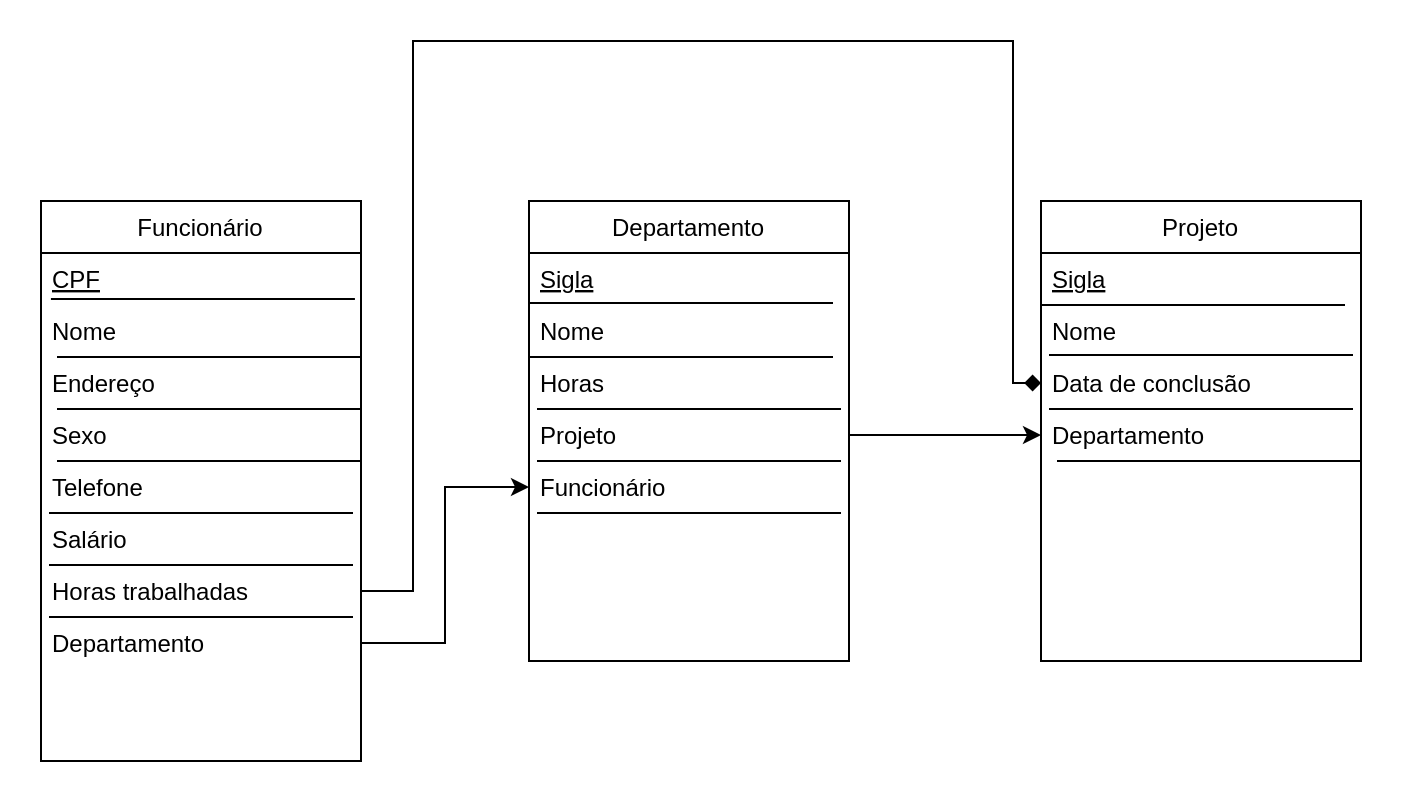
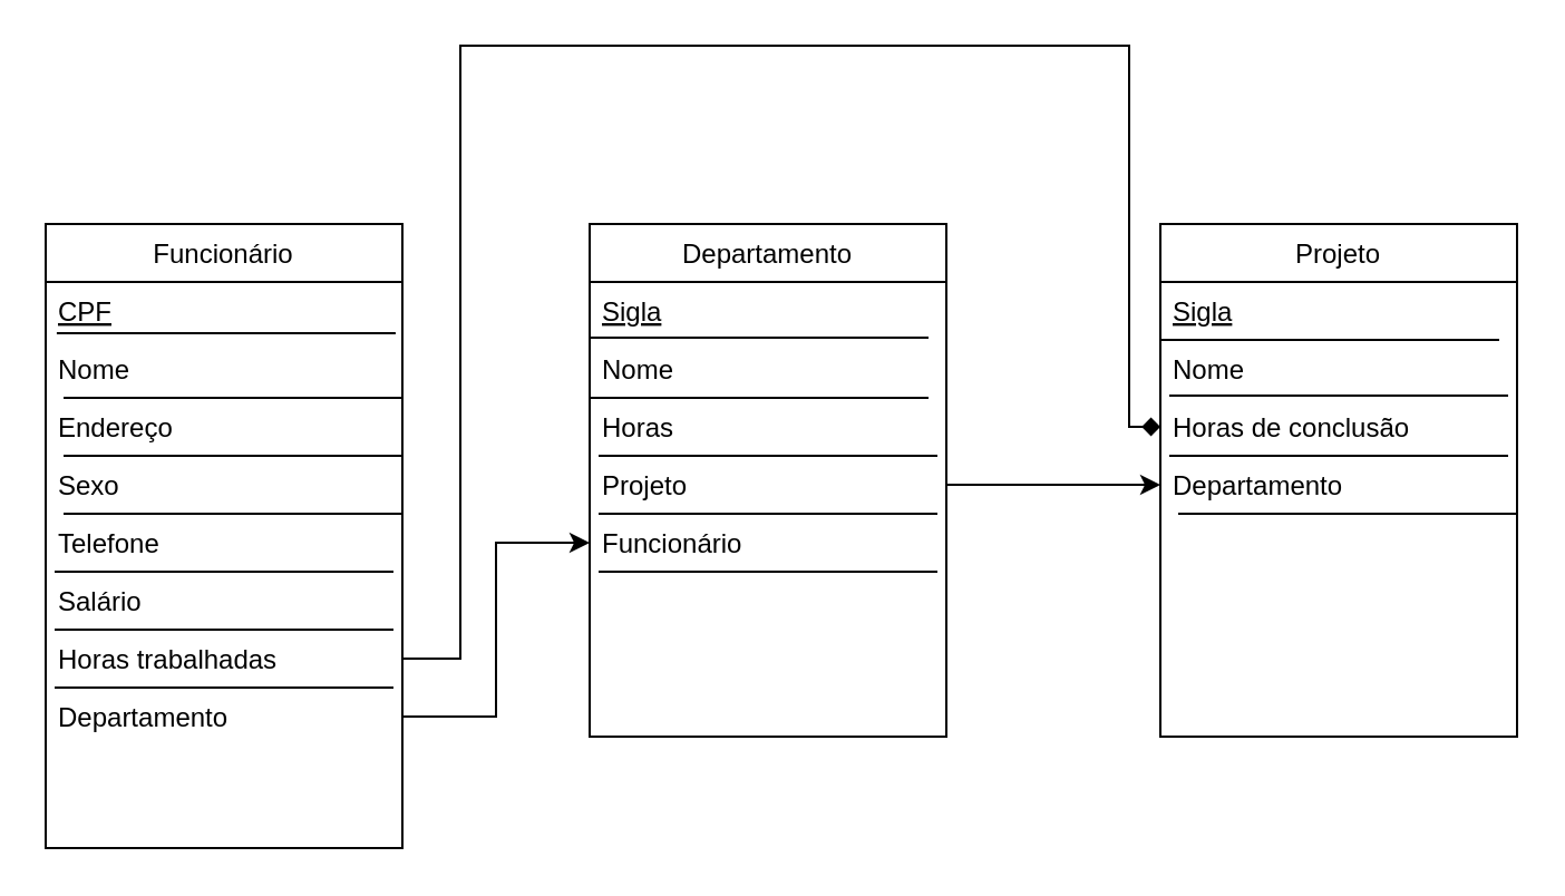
  <mxCell id="0" />
  <mxCell id="1" parent="0" />
  <mxCell id="2" value="Funcionário" style="swimlane;fontStyle=0;align=center;verticalAlign=top;childLayout=stackLayout;horizontal=1;startSize=26;horizontalStack=0;resizeParent=1;resizeLast=0;collapsible=1;marginBottom=0;rounded=0;shadow=0;strokeWidth=1;" parent="1" vertex="1"><mxGeometry x="20" y="100" width="160" height="280" as="geometry"><mxRectangle x="220" y="120" width="160" height="26" as="alternateBounds" /></mxGeometry></mxCell>
  <mxCell id="3" value="CPF" style="text;align=left;verticalAlign=top;spacingLeft=4;spacingRight=4;overflow=hidden;rotatable=0;points=[[0,0.5],[1,0.5]];portConstraint=eastwest;fontStyle=4" parent="2" vertex="1"><mxGeometry y="26" width="160" height="26" as="geometry" /></mxCell>
  <mxCell id="4" value="Nome" style="text;align=left;verticalAlign=top;spacingLeft=4;spacingRight=4;overflow=hidden;rotatable=0;points=[[0,0.5],[1,0.5]];portConstraint=eastwest;rounded=0;shadow=0;html=0;" parent="2" vertex="1"><mxGeometry y="52" width="160" height="26" as="geometry" /></mxCell>
  <mxCell id="5" value="" style="endArrow=none;html=1;rounded=0;exitX=0.031;exitY=-0.115;exitDx=0;exitDy=0;exitPerimeter=0;entryX=0.981;entryY=-0.115;entryDx=0;entryDy=0;entryPerimeter=0;" edge="1" parent="2"><mxGeometry width="50" height="50" relative="1" as="geometry"><mxPoint x="8.0" y="78" as="sourcePoint" /><mxPoint x="160.0" y="78" as="targetPoint" /></mxGeometry></mxCell>
  <mxCell id="6" value="Endereço" style="text;align=left;verticalAlign=top;spacingLeft=4;spacingRight=4;overflow=hidden;rotatable=0;points=[[0,0.5],[1,0.5]];portConstraint=eastwest;rounded=0;shadow=0;html=0;" parent="2" vertex="1"><mxGeometry y="78" width="160" height="26" as="geometry" /></mxCell>
  <mxCell id="7" value="" style="endArrow=none;html=1;rounded=0;exitX=0.031;exitY=-0.115;exitDx=0;exitDy=0;exitPerimeter=0;entryX=0.981;entryY=-0.115;entryDx=0;entryDy=0;entryPerimeter=0;" edge="1" parent="2"><mxGeometry width="50" height="50" relative="1" as="geometry"><mxPoint x="8.0" y="104" as="sourcePoint" /><mxPoint x="160.0" y="104" as="targetPoint" /></mxGeometry></mxCell>
  <mxCell id="8" value="Sexo" style="text;align=left;verticalAlign=top;spacingLeft=4;spacingRight=4;overflow=hidden;rotatable=0;points=[[0,0.5],[1,0.5]];portConstraint=eastwest;rounded=0;shadow=0;html=0;" vertex="1" parent="2"><mxGeometry y="104" width="160" height="26" as="geometry" /></mxCell>
  <mxCell id="9" value="" style="endArrow=none;html=1;rounded=0;exitX=0.031;exitY=-0.115;exitDx=0;exitDy=0;exitPerimeter=0;entryX=0.981;entryY=-0.115;entryDx=0;entryDy=0;entryPerimeter=0;" edge="1" parent="2"><mxGeometry width="50" height="50" relative="1" as="geometry"><mxPoint x="8.0" y="130" as="sourcePoint" /><mxPoint x="160.0" y="130" as="targetPoint" /></mxGeometry></mxCell>
  <mxCell id="10" value="Telefone" style="text;align=left;verticalAlign=top;spacingLeft=4;spacingRight=4;overflow=hidden;rotatable=0;points=[[0,0.5],[1,0.5]];portConstraint=eastwest;rounded=0;shadow=0;html=0;" vertex="1" parent="2"><mxGeometry y="130" width="160" height="26" as="geometry" /></mxCell>
  <mxCell id="11" value="" style="endArrow=none;html=1;rounded=0;exitX=0.031;exitY=-0.115;exitDx=0;exitDy=0;exitPerimeter=0;entryX=0.981;entryY=-0.115;entryDx=0;entryDy=0;entryPerimeter=0;" edge="1" parent="2"><mxGeometry width="50" height="50" relative="1" as="geometry"><mxPoint x="4.0" y="156" as="sourcePoint" /><mxPoint x="156.0" y="156" as="targetPoint" /></mxGeometry></mxCell>
  <mxCell id="12" value="Salário" style="text;align=left;verticalAlign=top;spacingLeft=4;spacingRight=4;overflow=hidden;rotatable=0;points=[[0,0.5],[1,0.5]];portConstraint=eastwest;rounded=0;shadow=0;html=0;" vertex="1" parent="2"><mxGeometry y="156" width="160" height="26" as="geometry" /></mxCell>
  <mxCell id="13" value="" style="endArrow=none;html=1;rounded=0;exitX=0.031;exitY=-0.115;exitDx=0;exitDy=0;exitPerimeter=0;entryX=0.981;entryY=-0.115;entryDx=0;entryDy=0;entryPerimeter=0;" edge="1" parent="2" source="4" target="4"><mxGeometry width="50" height="50" relative="1" as="geometry"><mxPoint x="306" y="150" as="sourcePoint" /><mxPoint x="356" y="100" as="targetPoint" /></mxGeometry></mxCell>
  <mxCell id="14" value="" style="endArrow=none;html=1;rounded=0;exitX=0.031;exitY=-0.115;exitDx=0;exitDy=0;exitPerimeter=0;entryX=0.981;entryY=-0.115;entryDx=0;entryDy=0;entryPerimeter=0;" edge="1" parent="2"><mxGeometry width="50" height="50" relative="1" as="geometry"><mxPoint x="4.0" y="182" as="sourcePoint" /><mxPoint x="156.0" y="182" as="targetPoint" /></mxGeometry></mxCell>
  <mxCell id="15" value="Horas trabalhadas" style="text;align=left;verticalAlign=top;spacingLeft=4;spacingRight=4;overflow=hidden;rotatable=0;points=[[0,0.5],[1,0.5]];portConstraint=eastwest;fontStyle=0" vertex="1" parent="2"><mxGeometry y="182" width="160" height="26" as="geometry" /></mxCell>
  <mxCell id="16" value="" style="endArrow=none;html=1;rounded=0;exitX=0.031;exitY=-0.115;exitDx=0;exitDy=0;exitPerimeter=0;entryX=0.981;entryY=-0.115;entryDx=0;entryDy=0;entryPerimeter=0;" edge="1" parent="2"><mxGeometry width="50" height="50" relative="1" as="geometry"><mxPoint x="4" y="208" as="sourcePoint" /><mxPoint x="156" y="208" as="targetPoint" /></mxGeometry></mxCell>
  <mxCell id="17" value="Departamento" style="text;align=left;verticalAlign=top;spacingLeft=4;spacingRight=4;overflow=hidden;rotatable=0;points=[[0,0.5],[1,0.5]];portConstraint=eastwest;fontStyle=0" vertex="1" parent="2"><mxGeometry y="208" width="160" height="26" as="geometry" /></mxCell>
  <mxCell id="18" value="Departamento" style="swimlane;fontStyle=0;align=center;verticalAlign=top;childLayout=stackLayout;horizontal=1;startSize=26;horizontalStack=0;resizeParent=1;resizeLast=0;collapsible=1;marginBottom=0;rounded=0;shadow=0;strokeWidth=1;" parent="1" vertex="1"><mxGeometry x="264" y="100" width="160" height="230" as="geometry"><mxRectangle x="550" y="140" width="160" height="26" as="alternateBounds" /></mxGeometry></mxCell>
  <mxCell id="19" value="Sigla" style="text;align=left;verticalAlign=top;spacingLeft=4;spacingRight=4;overflow=hidden;rotatable=0;points=[[0,0.5],[1,0.5]];portConstraint=eastwest;fontStyle=4" parent="18" vertex="1"><mxGeometry y="26" width="160" height="26" as="geometry" /></mxCell>
  <mxCell id="20" value="" style="endArrow=none;html=1;rounded=0;exitX=0.031;exitY=-0.115;exitDx=0;exitDy=0;exitPerimeter=0;entryX=0.981;entryY=-0.115;entryDx=0;entryDy=0;entryPerimeter=0;" edge="1" parent="18"><mxGeometry width="50" height="50" relative="1" as="geometry"><mxPoint y="51" as="sourcePoint" /><mxPoint x="152" y="51" as="targetPoint" /></mxGeometry></mxCell>
  <mxCell id="21" value="Nome" style="text;align=left;verticalAlign=top;spacingLeft=4;spacingRight=4;overflow=hidden;rotatable=0;points=[[0,0.5],[1,0.5]];portConstraint=eastwest;rounded=0;shadow=0;html=0;" parent="18" vertex="1"><mxGeometry y="52" width="160" height="26" as="geometry" /></mxCell>
  <mxCell id="22" value="" style="endArrow=none;html=1;rounded=0;exitX=0.031;exitY=-0.115;exitDx=0;exitDy=0;exitPerimeter=0;entryX=0.981;entryY=-0.115;entryDx=0;entryDy=0;entryPerimeter=0;" edge="1" parent="18"><mxGeometry width="50" height="50" relative="1" as="geometry"><mxPoint y="78" as="sourcePoint" /><mxPoint x="152" y="78" as="targetPoint" /></mxGeometry></mxCell>
  <mxCell id="23" value="Horas" style="text;align=left;verticalAlign=top;spacingLeft=4;spacingRight=4;overflow=hidden;rotatable=0;points=[[0,0.5],[1,0.5]];portConstraint=eastwest;rounded=0;shadow=0;html=0;" parent="18" vertex="1"><mxGeometry y="78" width="160" height="26" as="geometry" /></mxCell>
  <mxCell id="24" value="" style="endArrow=none;html=1;rounded=0;exitX=0.031;exitY=-0.115;exitDx=0;exitDy=0;exitPerimeter=0;entryX=0.981;entryY=-0.115;entryDx=0;entryDy=0;entryPerimeter=0;" edge="1" parent="18"><mxGeometry width="50" height="50" relative="1" as="geometry"><mxPoint x="4" y="104" as="sourcePoint" /><mxPoint x="156" y="104" as="targetPoint" /></mxGeometry></mxCell>
  <mxCell id="25" value="Projeto" style="text;align=left;verticalAlign=top;spacingLeft=4;spacingRight=4;overflow=hidden;rotatable=0;points=[[0,0.5],[1,0.5]];portConstraint=eastwest;rounded=0;shadow=0;html=0;" vertex="1" parent="18"><mxGeometry y="104" width="160" height="26" as="geometry" /></mxCell>
  <mxCell id="26" value="" style="endArrow=none;html=1;rounded=0;exitX=0.031;exitY=-0.115;exitDx=0;exitDy=0;exitPerimeter=0;entryX=0.981;entryY=-0.115;entryDx=0;entryDy=0;entryPerimeter=0;" edge="1" parent="18"><mxGeometry width="50" height="50" relative="1" as="geometry"><mxPoint x="4" y="130" as="sourcePoint" /><mxPoint x="156" y="130" as="targetPoint" /></mxGeometry></mxCell>
  <mxCell id="27" value="Funcionário" style="text;align=left;verticalAlign=top;spacingLeft=4;spacingRight=4;overflow=hidden;rotatable=0;points=[[0,0.5],[1,0.5]];portConstraint=eastwest;rounded=0;shadow=0;html=0;" vertex="1" parent="18"><mxGeometry y="130" width="160" height="26" as="geometry" /></mxCell>
  <mxCell id="28" value="" style="endArrow=none;html=1;rounded=0;exitX=0.031;exitY=-0.115;exitDx=0;exitDy=0;exitPerimeter=0;entryX=0.981;entryY=-0.115;entryDx=0;entryDy=0;entryPerimeter=0;" edge="1" parent="18"><mxGeometry width="50" height="50" relative="1" as="geometry"><mxPoint x="4" y="156" as="sourcePoint" /><mxPoint x="156" y="156" as="targetPoint" /></mxGeometry></mxCell>
  <mxCell id="29" value="Projeto" style="swimlane;fontStyle=0;align=center;verticalAlign=top;childLayout=stackLayout;horizontal=1;startSize=26;horizontalStack=0;resizeParent=1;resizeLast=0;collapsible=1;marginBottom=0;rounded=0;shadow=0;strokeWidth=1;" vertex="1" parent="1"><mxGeometry x="520" y="100" width="160" height="230" as="geometry"><mxRectangle x="550" y="140" width="160" height="26" as="alternateBounds" /></mxGeometry></mxCell>
  <mxCell id="30" value="Sigla" style="text;align=left;verticalAlign=top;spacingLeft=4;spacingRight=4;overflow=hidden;rotatable=0;points=[[0,0.5],[1,0.5]];portConstraint=eastwest;fontStyle=4" vertex="1" parent="29"><mxGeometry y="26" width="160" height="26" as="geometry" /></mxCell>
  <mxCell id="31" value="" style="endArrow=none;html=1;rounded=0;exitX=0.031;exitY=-0.115;exitDx=0;exitDy=0;exitPerimeter=0;entryX=0.981;entryY=-0.115;entryDx=0;entryDy=0;entryPerimeter=0;" edge="1" parent="29"><mxGeometry width="50" height="50" relative="1" as="geometry"><mxPoint y="52" as="sourcePoint" /><mxPoint x="152" y="52" as="targetPoint" /></mxGeometry></mxCell>
  <mxCell id="32" value="Nome" style="text;align=left;verticalAlign=top;spacingLeft=4;spacingRight=4;overflow=hidden;rotatable=0;points=[[0,0.5],[1,0.5]];portConstraint=eastwest;rounded=0;shadow=0;html=0;" vertex="1" parent="29"><mxGeometry y="52" width="160" height="26" as="geometry" /></mxCell>
  <mxCell id="33" value="" style="endArrow=none;html=1;rounded=0;exitX=0.031;exitY=-0.115;exitDx=0;exitDy=0;exitPerimeter=0;entryX=0.981;entryY=-0.115;entryDx=0;entryDy=0;entryPerimeter=0;" edge="1" parent="29"><mxGeometry width="50" height="50" relative="1" as="geometry"><mxPoint x="4" y="77" as="sourcePoint" /><mxPoint x="156" y="77" as="targetPoint" /></mxGeometry></mxCell>
- <mxCell id="34" value="Data de conclusão" style="text;align=left;verticalAlign=top;spacingLeft=4;spacingRight=4;overflow=hidden;rotatable=0;points=[[0,0.5],[1,0.5]];portConstraint=eastwest;rounded=0;shadow=0;html=0;" vertex="1" parent="29"><mxGeometry y="78" width="160" height="26" as="geometry" /></mxCell>
+ <mxCell id="34" value="Horas de conclusão" style="text;align=left;verticalAlign=top;spacingLeft=4;spacingRight=4;overflow=hidden;rotatable=0;points=[[0,0.5],[1,0.5]];portConstraint=eastwest;rounded=0;shadow=0;html=0;" vertex="1" parent="29"><mxGeometry y="78" width="160" height="26" as="geometry" /></mxCell>
  <mxCell id="35" value="" style="endArrow=none;html=1;rounded=0;exitX=0.031;exitY=-0.115;exitDx=0;exitDy=0;exitPerimeter=0;entryX=0.981;entryY=-0.115;entryDx=0;entryDy=0;entryPerimeter=0;" edge="1" parent="29"><mxGeometry width="50" height="50" relative="1" as="geometry"><mxPoint x="4" y="104" as="sourcePoint" /><mxPoint x="156" y="104" as="targetPoint" /></mxGeometry></mxCell>
  <mxCell id="36" value="Departamento" style="text;align=left;verticalAlign=top;spacingLeft=4;spacingRight=4;overflow=hidden;rotatable=0;points=[[0,0.5],[1,0.5]];portConstraint=eastwest;rounded=0;shadow=0;html=0;" vertex="1" parent="29"><mxGeometry y="104" width="160" height="26" as="geometry" /></mxCell>
  <mxCell id="37" value="" style="endArrow=none;html=1;rounded=0;exitX=0.031;exitY=-0.115;exitDx=0;exitDy=0;exitPerimeter=0;entryX=0.981;entryY=-0.115;entryDx=0;entryDy=0;entryPerimeter=0;" edge="1" parent="29"><mxGeometry width="50" height="50" relative="1" as="geometry"><mxPoint x="8" y="130" as="sourcePoint" /><mxPoint x="160" y="130" as="targetPoint" /></mxGeometry></mxCell>
  <mxCell id="38" style="edgeStyle=orthogonalEdgeStyle;rounded=0;orthogonalLoop=1;jettySize=auto;html=1;" edge="1" parent="1" source="17" target="27"><mxGeometry relative="1" as="geometry" /></mxCell>
  <mxCell id="39" style="edgeStyle=orthogonalEdgeStyle;rounded=0;orthogonalLoop=1;jettySize=auto;html=1;exitX=1;exitY=0.5;exitDx=0;exitDy=0;entryX=0;entryY=0.5;entryDx=0;entryDy=0;" edge="1" parent="1" source="25" target="36"><mxGeometry relative="1" as="geometry" /></mxCell>
  <mxCell id="40" style="edgeStyle=orthogonalEdgeStyle;rounded=0;orthogonalLoop=1;jettySize=auto;html=1;exitX=1;exitY=0.5;exitDx=0;exitDy=0;entryX=0;entryY=0.5;entryDx=0;entryDy=0;endArrow=diamond;" edge="1" parent="1" source="15" target="34"><mxGeometry relative="1" as="geometry"><mxPoint x="506" y="190" as="targetPoint" /><Array as="points"><mxPoint x="206" y="295" /><mxPoint x="206" y="20" /><mxPoint x="506" y="20" /><mxPoint x="506" y="191" /></Array></mxGeometry></mxCell>
